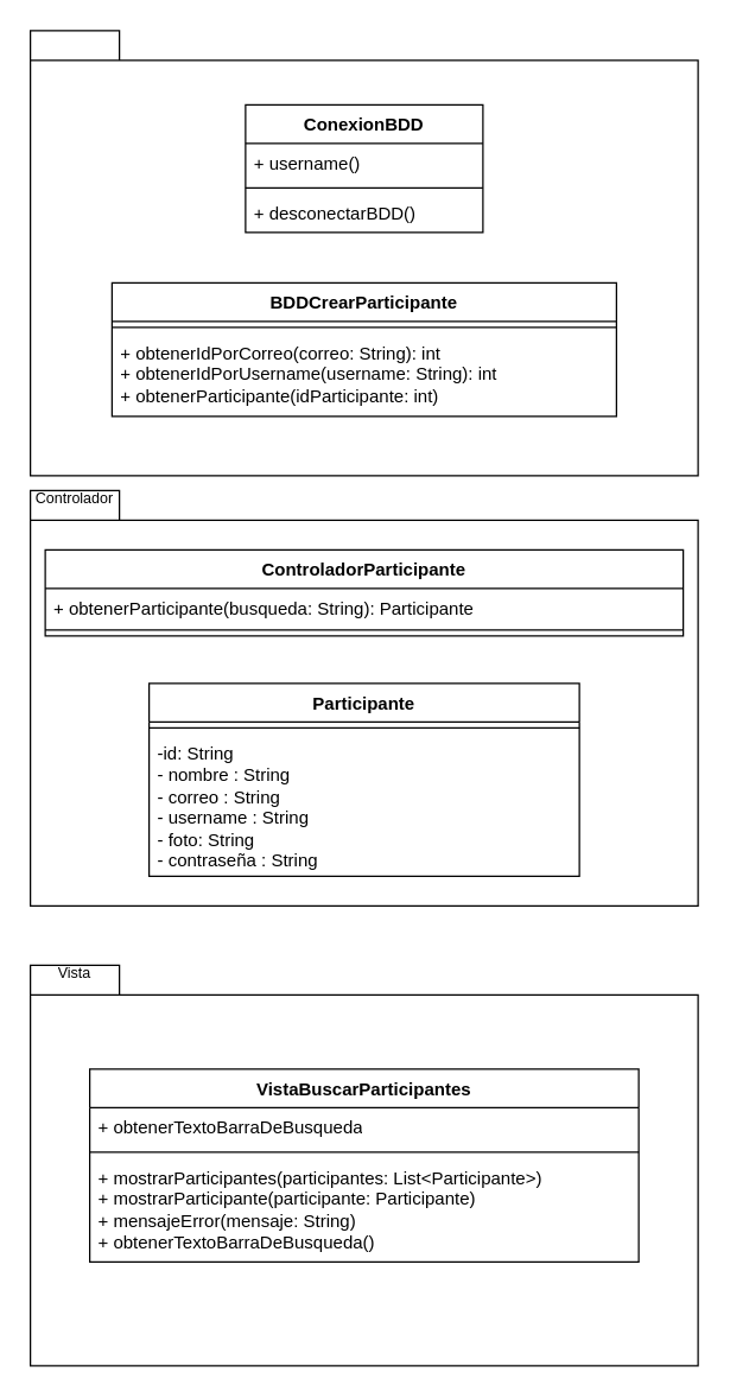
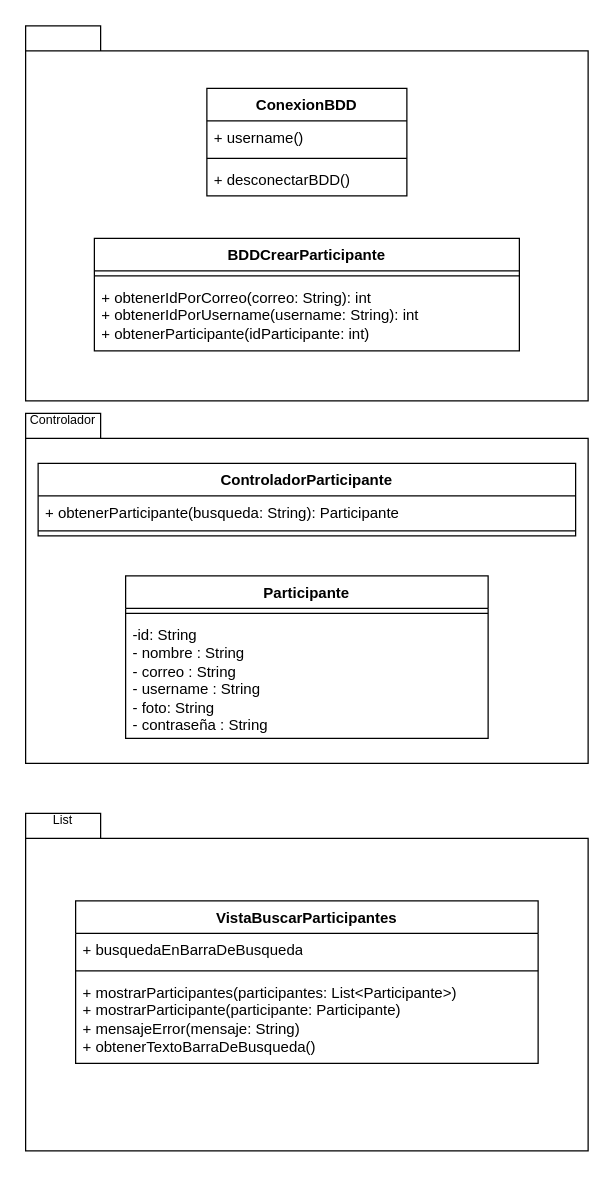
  <mxCell id="0" />
  <mxCell id="1" parent="0" />
  <mxCell id="2" value="" style="shape=folder;fontStyle=1;spacingTop=10;tabWidth=60;tabHeight=20;tabPosition=left;html=1;whiteSpace=wrap;" vertex="1" parent="1"><mxGeometry x="20" y="20" width="450" height="300" as="geometry" /></mxCell>
  <mxCell id="3" value="ConexionBDD" style="swimlane;fontStyle=1;align=center;verticalAlign=top;childLayout=stackLayout;horizontal=1;startSize=26;horizontalStack=0;resizeParent=1;resizeParentMax=0;resizeLast=0;collapsible=1;marginBottom=0;whiteSpace=wrap;html=1;" vertex="1" parent="1"><mxGeometry x="165" y="70" width="160" height="86" as="geometry" /></mxCell>
  <mxCell id="4" value="+ username()" style="text;strokeColor=none;fillColor=none;align=left;verticalAlign=top;spacingLeft=4;spacingRight=4;overflow=hidden;rotatable=0;points=[[0,0.5],[1,0.5]];portConstraint=eastwest;whiteSpace=wrap;html=1;" vertex="1" parent="3"><mxGeometry y="26" width="160" height="26" as="geometry" /></mxCell>
  <mxCell id="5" value="" style="line;strokeWidth=1;fillColor=none;align=left;verticalAlign=middle;spacingTop=-1;spacingLeft=3;spacingRight=3;rotatable=0;labelPosition=right;points=[];portConstraint=eastwest;strokeColor=inherit;" vertex="1" parent="3"><mxGeometry y="52" width="160" height="8" as="geometry" /></mxCell>
  <mxCell id="6" value="+ desconectarBDD()" style="text;strokeColor=none;fillColor=none;align=left;verticalAlign=top;spacingLeft=4;spacingRight=4;overflow=hidden;rotatable=0;points=[[0,0.5],[1,0.5]];portConstraint=eastwest;whiteSpace=wrap;html=1;" vertex="1" parent="3"><mxGeometry y="60" width="160" height="26" as="geometry" /></mxCell>
  <mxCell id="7" value="BDDCrearParticipante" style="swimlane;fontStyle=1;align=center;verticalAlign=top;childLayout=stackLayout;horizontal=1;startSize=26;horizontalStack=0;resizeParent=1;resizeParentMax=0;resizeLast=0;collapsible=1;marginBottom=0;whiteSpace=wrap;html=1;" vertex="1" parent="1"><mxGeometry x="75" y="190" width="340" height="90" as="geometry" /></mxCell>
  <mxCell id="8" value="" style="line;strokeWidth=1;fillColor=none;align=left;verticalAlign=middle;spacingTop=-1;spacingLeft=3;spacingRight=3;rotatable=0;labelPosition=right;points=[];portConstraint=eastwest;strokeColor=inherit;" vertex="1" parent="7"><mxGeometry y="26" width="340" height="8" as="geometry" /></mxCell>
  <mxCell id="9" value="+ obtenerIdPorCorreo(correo: String): int&lt;br&gt;+ obtenerIdPorUsername(username: String): int&lt;br&gt;+ obtenerParticipante(idParticipante: int)" style="text;strokeColor=none;fillColor=none;align=left;verticalAlign=top;spacingLeft=4;spacingRight=4;overflow=hidden;rotatable=0;points=[[0,0.5],[1,0.5]];portConstraint=eastwest;whiteSpace=wrap;html=1;" vertex="1" parent="7"><mxGeometry y="34" width="340" height="56" as="geometry" /></mxCell>
  <mxCell id="10" value="" style="shape=folder;fontStyle=1;spacingTop=10;tabWidth=60;tabHeight=20;tabPosition=left;html=1;whiteSpace=wrap;" vertex="1" parent="1"><mxGeometry x="20" y="330" width="450" height="280" as="geometry" /></mxCell>
  <mxCell id="11" value="&lt;font style=&quot;font-size: 10px;&quot;&gt;Controlador&lt;/font&gt;" style="text;html=1;strokeColor=none;fillColor=none;align=center;verticalAlign=middle;whiteSpace=wrap;rounded=0;" vertex="1" parent="1"><mxGeometry x="20" y="320" width="60" height="30" as="geometry" /></mxCell>
  <mxCell id="12" value="ControladorParticipante" style="swimlane;fontStyle=1;align=center;verticalAlign=top;childLayout=stackLayout;horizontal=1;startSize=26;horizontalStack=0;resizeParent=1;resizeParentMax=0;resizeLast=0;collapsible=1;marginBottom=0;whiteSpace=wrap;html=1;" vertex="1" parent="1"><mxGeometry x="30" y="370" width="430" height="58" as="geometry" /></mxCell>
  <mxCell id="13" value="+ obtenerParticipante(busqueda: String): Participante" style="text;strokeColor=none;fillColor=none;align=left;verticalAlign=top;spacingLeft=4;spacingRight=4;overflow=hidden;rotatable=0;points=[[0,0.5],[1,0.5]];portConstraint=eastwest;whiteSpace=wrap;html=1;" vertex="1" parent="12"><mxGeometry y="26" width="430" height="24" as="geometry" /></mxCell>
  <mxCell id="14" value="" style="line;strokeWidth=1;fillColor=none;align=left;verticalAlign=middle;spacingTop=-1;spacingLeft=3;spacingRight=3;rotatable=0;labelPosition=right;points=[];portConstraint=eastwest;strokeColor=inherit;" vertex="1" parent="12"><mxGeometry y="50" width="430" height="8" as="geometry" /></mxCell>
  <mxCell id="15" value="Participante" style="swimlane;fontStyle=1;align=center;verticalAlign=top;childLayout=stackLayout;horizontal=1;startSize=26;horizontalStack=0;resizeParent=1;resizeParentMax=0;resizeLast=0;collapsible=1;marginBottom=0;whiteSpace=wrap;html=1;" vertex="1" parent="1"><mxGeometry x="100" y="460" width="290" height="130" as="geometry" /></mxCell>
  <mxCell id="16" value="" style="line;strokeWidth=1;fillColor=none;align=left;verticalAlign=middle;spacingTop=-1;spacingLeft=3;spacingRight=3;rotatable=0;labelPosition=right;points=[];portConstraint=eastwest;strokeColor=inherit;" vertex="1" parent="15"><mxGeometry y="26" width="290" height="8" as="geometry" /></mxCell>
  <mxCell id="17" value="-id: String&lt;br&gt;- nombre : String&lt;br&gt;- correo : String&lt;br&gt;- username : String&amp;nbsp;&lt;br&gt;- foto: String&lt;br&gt;- contraseña : String" style="text;strokeColor=none;fillColor=none;align=left;verticalAlign=top;spacingLeft=4;spacingRight=4;overflow=hidden;rotatable=0;points=[[0,0.5],[1,0.5]];portConstraint=eastwest;whiteSpace=wrap;html=1;" vertex="1" parent="15"><mxGeometry y="34" width="290" height="96" as="geometry" /></mxCell>
  <mxCell id="18" value="" style="shape=folder;fontStyle=1;spacingTop=10;tabWidth=60;tabHeight=20;tabPosition=left;html=1;whiteSpace=wrap;" vertex="1" parent="1"><mxGeometry x="20" y="650" width="450" height="270" as="geometry" /></mxCell>
- <mxCell id="19" value="&lt;font style=&quot;font-size: 10px;&quot;&gt;Vista&lt;/font&gt;" style="text;html=1;strokeColor=none;fillColor=none;align=center;verticalAlign=middle;whiteSpace=wrap;rounded=0;" vertex="1" parent="1"><mxGeometry x="20" y="640" width="60" height="30" as="geometry" /></mxCell>
+ <mxCell id="19" value="&lt;font style=&quot;font-size: 10px;&quot;&gt;List&lt;/font&gt;" style="text;html=1;strokeColor=none;fillColor=none;align=center;verticalAlign=middle;whiteSpace=wrap;rounded=0;" vertex="1" parent="1"><mxGeometry x="20" y="640" width="60" height="30" as="geometry" /></mxCell>
  <mxCell id="20" value="VistaBuscarParticipantes" style="swimlane;fontStyle=1;align=center;verticalAlign=top;childLayout=stackLayout;horizontal=1;startSize=26;horizontalStack=0;resizeParent=1;resizeParentMax=0;resizeLast=0;collapsible=1;marginBottom=0;whiteSpace=wrap;html=1;" vertex="1" parent="1"><mxGeometry x="60" y="720" width="370" height="130" as="geometry" /></mxCell>
- <mxCell id="21" value="+ obtenerTextoBarraDeBusqueda" style="text;strokeColor=none;fillColor=none;align=left;verticalAlign=top;spacingLeft=4;spacingRight=4;overflow=hidden;rotatable=0;points=[[0,0.5],[1,0.5]];portConstraint=eastwest;whiteSpace=wrap;html=1;" vertex="1" parent="20"><mxGeometry y="26" width="370" height="26" as="geometry" /></mxCell>
+ <mxCell id="21" value="+ busquedaEnBarraDeBusqueda" style="text;strokeColor=none;fillColor=none;align=left;verticalAlign=top;spacingLeft=4;spacingRight=4;overflow=hidden;rotatable=0;points=[[0,0.5],[1,0.5]];portConstraint=eastwest;whiteSpace=wrap;html=1;" vertex="1" parent="20"><mxGeometry y="26" width="370" height="26" as="geometry" /></mxCell>
  <mxCell id="22" value="" style="line;strokeWidth=1;fillColor=none;align=left;verticalAlign=middle;spacingTop=-1;spacingLeft=3;spacingRight=3;rotatable=0;labelPosition=right;points=[];portConstraint=eastwest;strokeColor=inherit;" vertex="1" parent="20"><mxGeometry y="52" width="370" height="8" as="geometry" /></mxCell>
  <mxCell id="23" value="+ mostrarParticipantes(participantes: List&amp;lt;Participante&amp;gt;)&lt;br style=&quot;border-color: var(--border-color);&quot;&gt;+ mostrarParticipante(participante: Participante)&lt;br style=&quot;border-color: var(--border-color);&quot;&gt;+ mensajeError(mensaje: String)&lt;br style=&quot;border-color: var(--border-color);&quot;&gt;+ obtenerTextoBarraDeBusqueda()" style="text;strokeColor=none;fillColor=none;align=left;verticalAlign=top;spacingLeft=4;spacingRight=4;overflow=hidden;rotatable=0;points=[[0,0.5],[1,0.5]];portConstraint=eastwest;whiteSpace=wrap;html=1;" vertex="1" parent="20"><mxGeometry y="60" width="370" height="70" as="geometry" /></mxCell>
